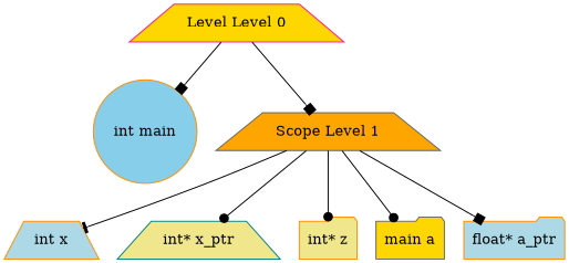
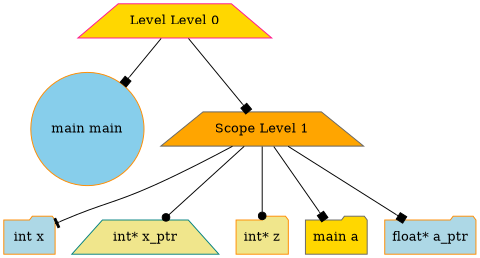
  digraph {
    node [color=darkorange fillcolor=gold shape=trapezium style=filled]
    edge [arrowhead=box color=black]
    n1 [color=deeppink label="Level Level 0"]
-   n2 [fillcolor=skyblue label="int main" shape=circle]
+   n2 [fillcolor=skyblue label="main main" shape=circle]
    n3 [color=gray40 fillcolor=orange label="Scope Level 1"]
-   n4 [fillcolor=lightblue label="int x"]
+   n4 [fillcolor=lightblue label="int x" shape=folder]
    n5 [color=teal fillcolor=khaki label="int* x_ptr"]
    n6 [fillcolor=khaki label="int* z" shape=folder]
    n7 [color=gray40 label="main a" shape=folder]
    n8 [fillcolor=lightblue label="float* a_ptr" shape=folder]
    n1 -> n2
    n1 -> n3 [color=""]
    n3 -> n4 [arrowhead=tee]
    n3 -> n5 [arrowhead=dot]
    n3 -> n6 [arrowhead=dot]
-   n3 -> n7 [arrowhead=dot]
+   n3 -> n7
    n3 -> n8
  }
